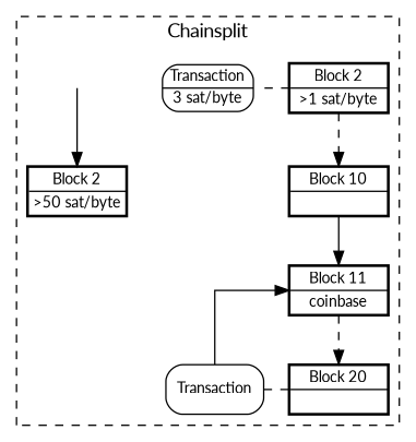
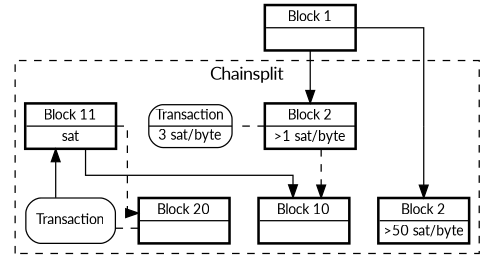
  digraph {
    fontname=Lato
    rankdir=TB
    splines=ortho
    node [fixedsize=true fontname=Lato fontsize=11 shape=box style=bold]
    edge [fontname=Lato fontsize=11 group=blocks weight=2]
    n1 [label=<           <table border="0" cellborder="0" cellspacing="1">             <tr><td width="70">Block 10</td></tr><hr/>             <tr><td> </td></tr>           </table>> width=1]
    n2 [label=<           <table border="0" cellborder="0" cellspacing="1">             <tr><td width="70">Block 2</td></tr><hr/>             <tr><td>&gt;50 sat/byte</td></tr>           </table>> width=1]
    n3 [label=Transaction style=rounded fixedsize=""]
    n4 [label=<           <table border="0" cellborder="0" cellspacing="1">             <tr><td width="70">Block 20</td></tr><hr/>             <tr><td> </td></tr>           </table>> width=1]
    n5 [label=<            <table border="1" cellborder="0" cellspacing="0" style="rounded">              <tr><td> Transaction </td></tr><hr/>              <tr><td>3 sat/byte</td></tr>            </table>> shape=plaintext fixedsize="" style=""]
    n6 [label=<           <table border="0" cellborder="0" cellspacing="1">             <tr><td width="70">Block 2</td></tr><hr/>             <tr><td>&gt;1 sat/byte</td></tr>           </table>> width=1]
    b_dummy [style=invis width=1]
-   n8 [label=<           <table border="0" cellborder="0" cellspacing="1">             <tr><td width="70">Block 11</td></tr><hr/>             <tr><td>coinbase</td></tr>           </table>> width=1]
+   n8 [label=<           <table border="0" cellborder="0" cellspacing="1">             <tr><td width="70">Block 11</td></tr><hr/>             <tr><td>sat</td></tr>           </table>> width=1]
+   n9 [label=<            <table border="0" cellborder="0" cellspacing="1">              <tr><td width="70">Block 1</td></tr><hr/>              <tr><td> </td></tr>            </table>> width=1]
    subgraph cluster_1 {
      label=Chainsplit
      style=dashed
      n8
      subgraph sub_2 {
        label=Chainsplit
        rank=same
        style=dashed
        n1
        n2
      }
      subgraph sub_3 {
        label=Chainsplit
        rank=same
        style=dashed
        n3
        n4
      }
      subgraph sub_4 {
        label=Chainsplit
        rank=same
        style=dashed
        n5
        n6
        b_dummy
      }
    }
-   n1 -> n8 [weight=3]
+   n8 -> n1 [weight=3]
    n3 -> n4 [arrowhead=none style=dashed]
    n3 -> n8
    n5 -> n6 [arrowhead=none style=dashed]
    n6 -> n1 [style=dashed weight=3]
    b_dummy -> n2 [tailclip=false]
    n8 -> n4 [style=dashed weight=3]
+   n9 -> n6 [weight=3]
+   n9 -> b_dummy [arrowhead=none headclip=false]
  }
